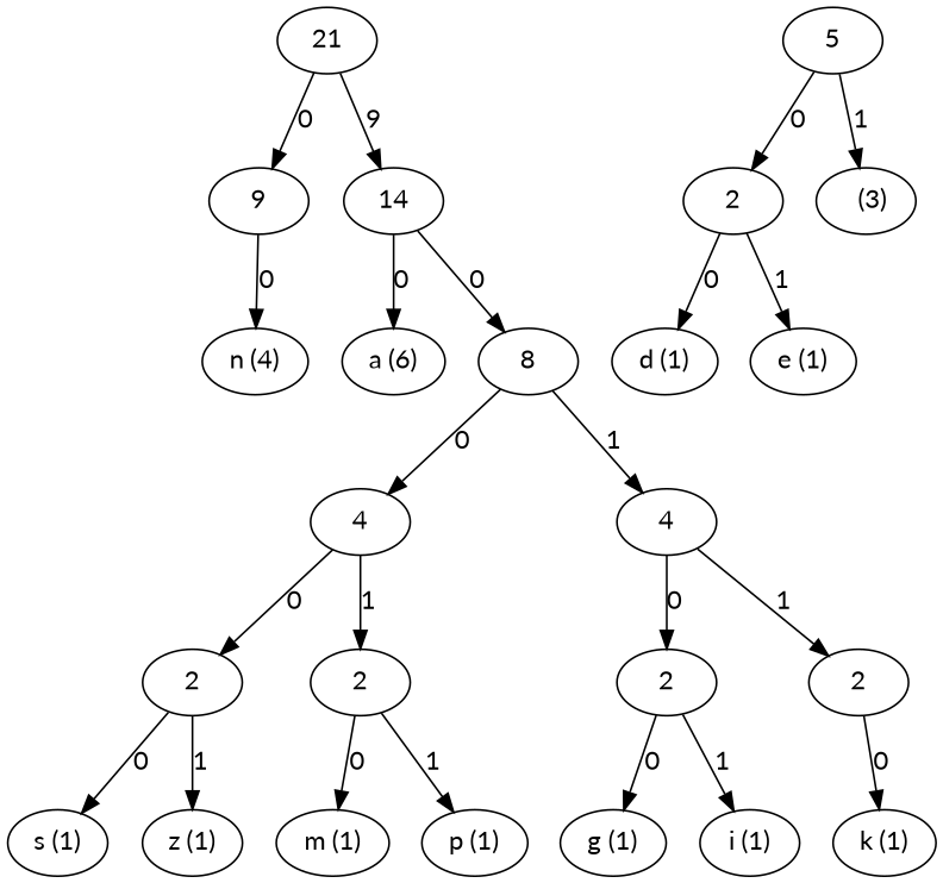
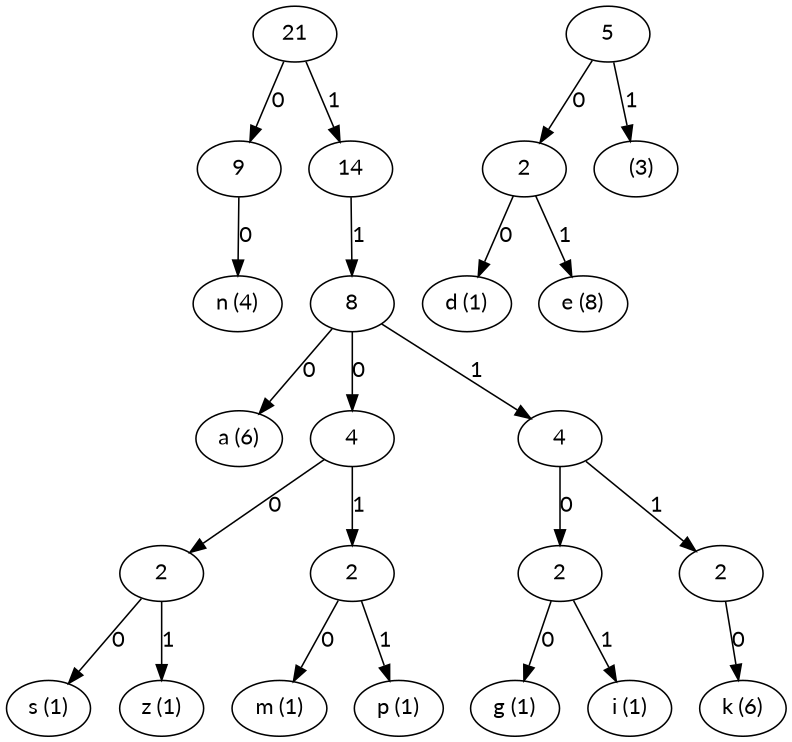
  digraph {
    fontname=Lato
    node [fontname=Lato]
    edge [fontname=Lato]
    n1 [label=21]
    n2 [label=9]
    n3 [label=14]
    n4 [label="n (4)"]
    n5 [label="a (6)"]
    n6 [label=8]
    n7 [label=5]
    n8 [label=2]
    n9 [label="  (3)"]
    n10 [label="d (1)"]
-   n11 [label="e (1)"]
+   n11 [label="e (8)"]
    n12 [label=4]
    n13 [label=4]
    n14 [label=2]
    n15 [label=2]
    n16 [label=2]
    n17 [label=2]
    n18 [label="s (1)"]
    n19 [label="z (1)"]
    n20 [label="m (1)"]
    n21 [label="p (1)"]
    n22 [label="g (1)"]
    n23 [label="i (1)"]
-   n24 [label="k (1)"]
+   n24 [label="k (6)"]
    n1 -> n2 [label=0]
-   n1 -> n3 [label=9]
+   n1 -> n3 [label=1]
    n2 -> n4 [label=0]
-   n3 -> n5 [label=0]
-   n3 -> n6 [label=0]
+   n6 -> n5 [label=0]
+   n3 -> n6 [label=1]
    n6 -> n12 [label=0]
    n6 -> n13 [label=1]
    n7 -> n8 [label=0]
    n7 -> n9 [label=1]
    n8 -> n10 [label=0]
    n8 -> n11 [label=1]
    n12 -> n14 [label=0]
    n12 -> n15 [label=1]
    n13 -> n16 [label=0]
    n13 -> n17 [label=1]
    n14 -> n18 [label=0]
    n14 -> n19 [label=1]
    n15 -> n20 [label=0]
    n15 -> n21 [label=1]
    n16 -> n22 [label=0]
    n16 -> n23 [label=1]
    n17 -> n24 [label=0]
  }
